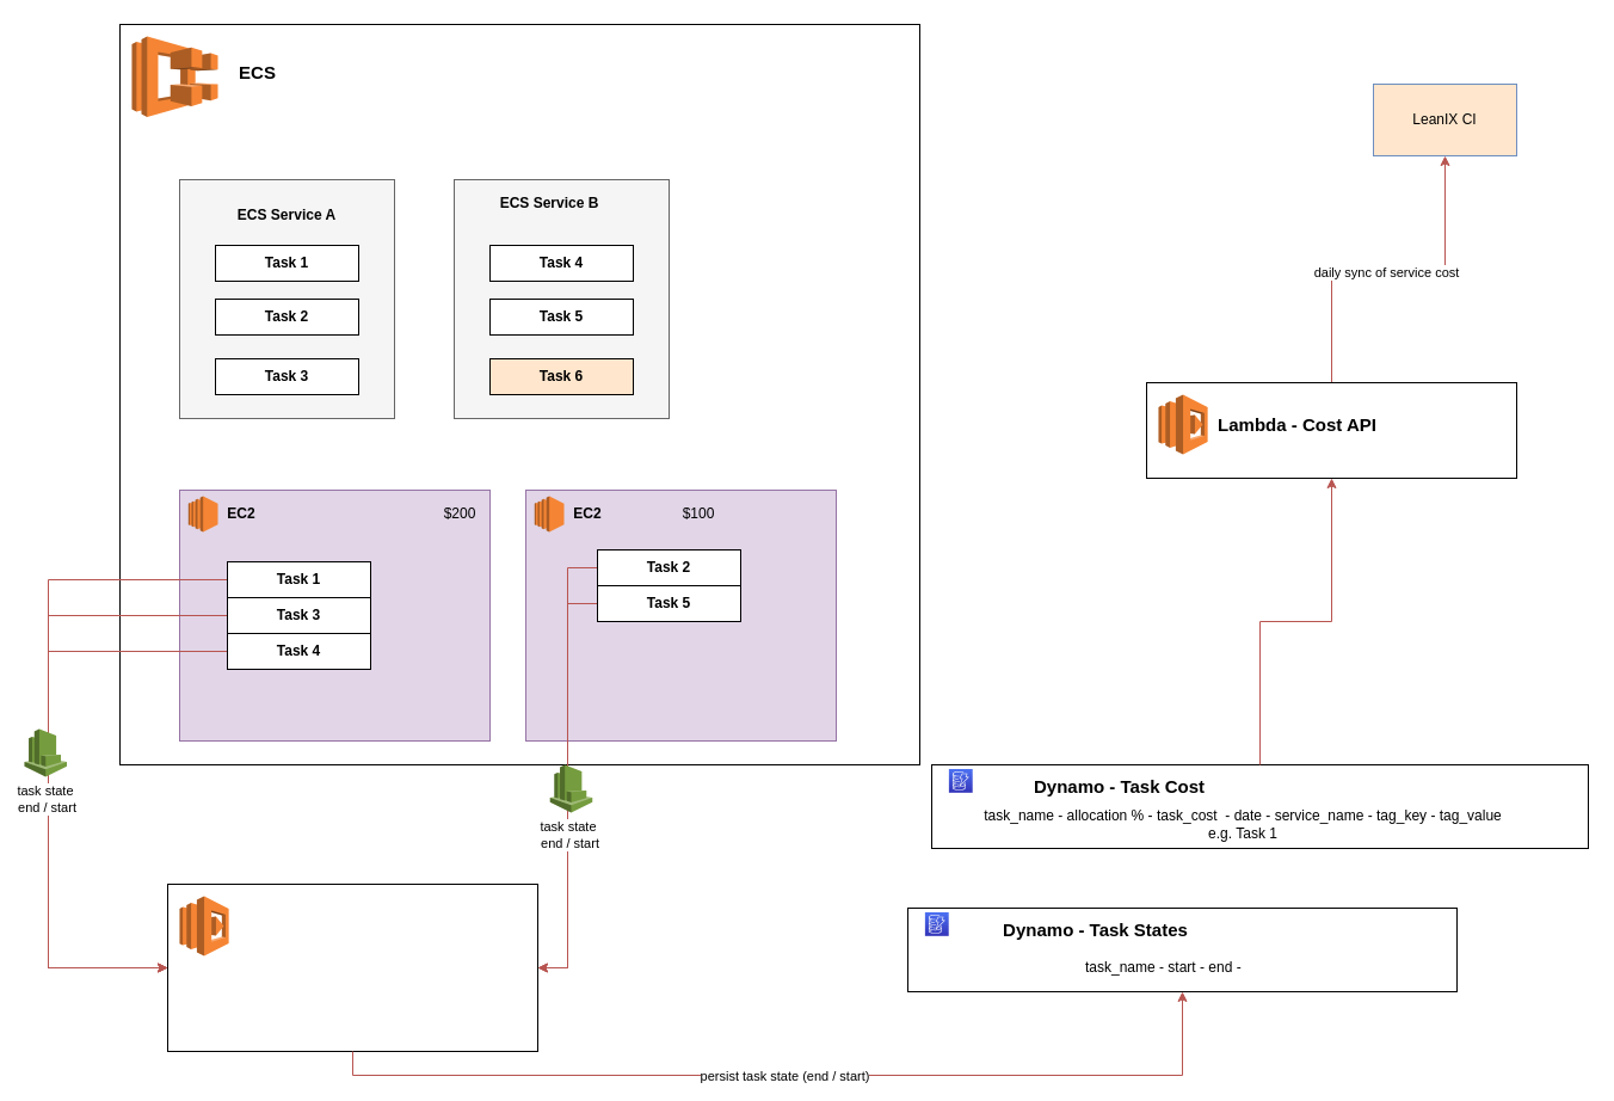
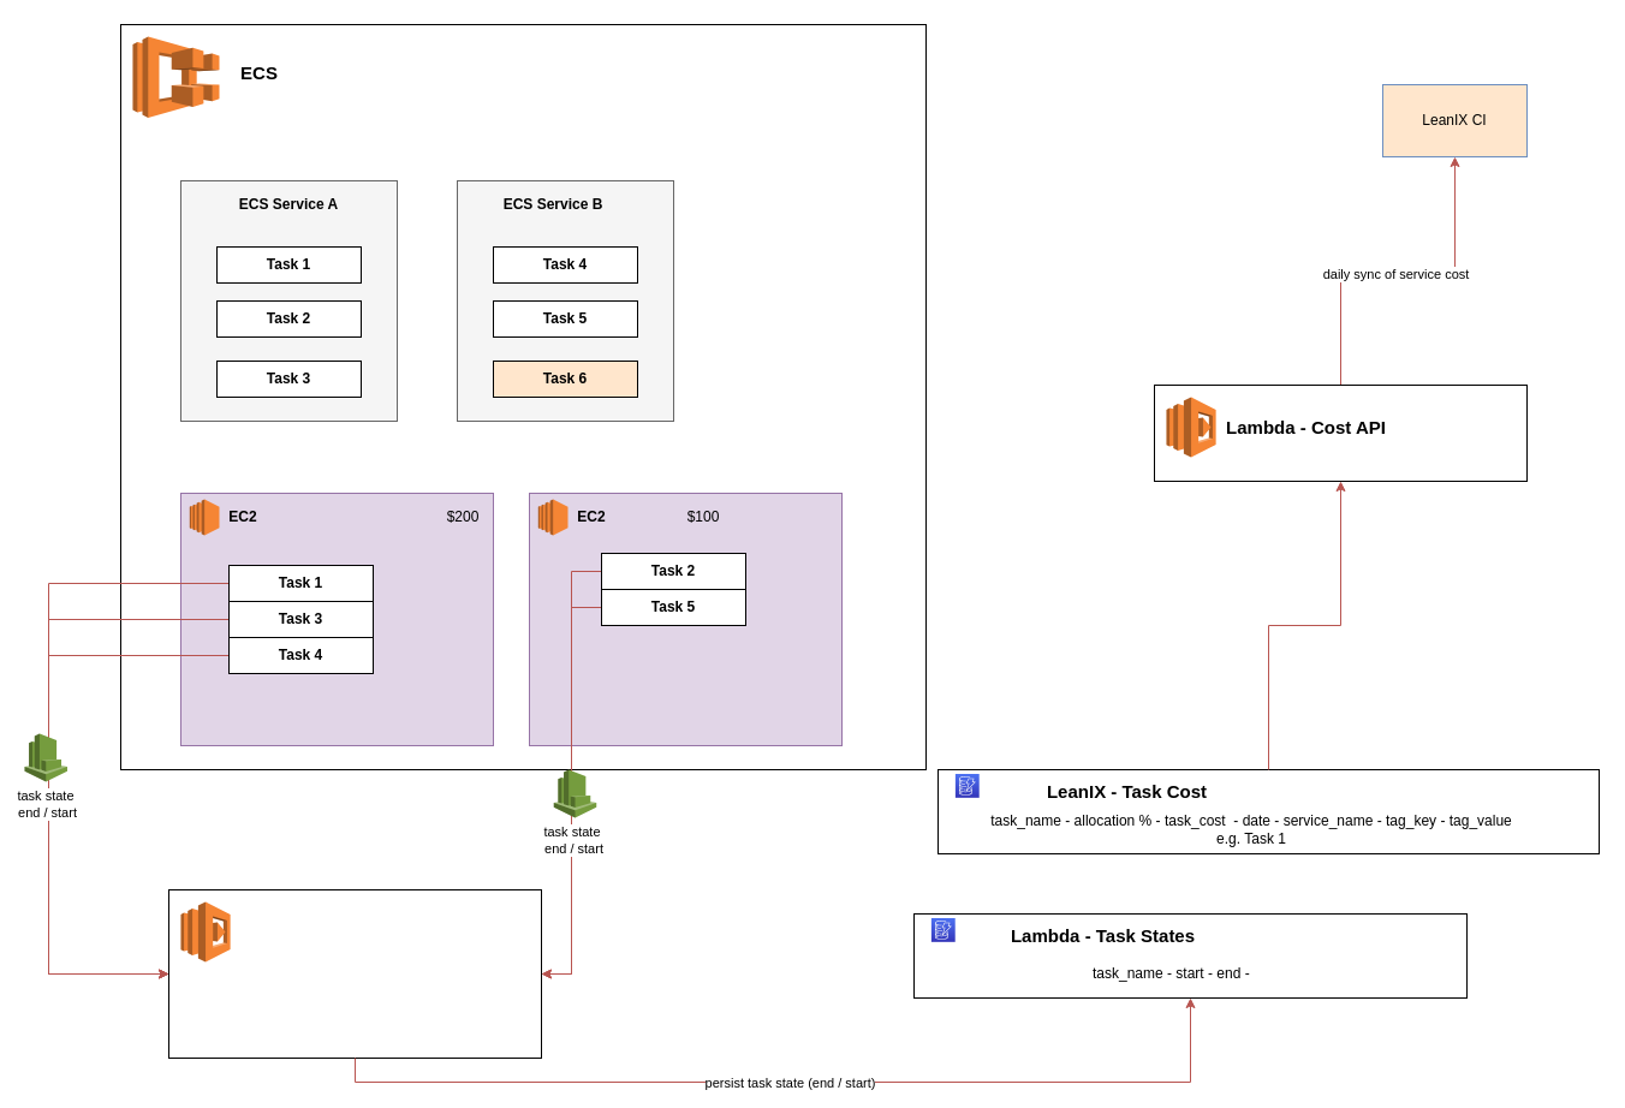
  <mxCell id="0" />
  <mxCell id="1" parent="0" />
  <mxCell id="2" value="" style="rounded=0;whiteSpace=wrap;html=1;" parent="1" vertex="1"><mxGeometry x="100" y="20" width="670" height="620" as="geometry" /></mxCell>
  <mxCell id="3" value="" style="outlineConnect=0;dashed=0;verticalLabelPosition=bottom;verticalAlign=top;align=center;html=1;shape=mxgraph.aws3.ecs;fillColor=#F58534;gradientColor=none;" parent="1" vertex="1"><mxGeometry x="110" y="30" width="72" height="67.5" as="geometry" /></mxCell>
  <mxCell id="4" value="&lt;font style=&quot;font-size: 15px&quot;&gt;&lt;b&gt;ECS&lt;/b&gt;&lt;/font&gt;" style="text;html=1;align=center;verticalAlign=middle;resizable=0;points=[];autosize=1;strokeColor=none;" parent="1" vertex="1"><mxGeometry x="190" y="50" width="50" height="20" as="geometry" /></mxCell>
  <mxCell id="5" value="" style="rounded=0;whiteSpace=wrap;html=1;fillColor=#f5f5f5;strokeColor=#666666;fontColor=#333333;fontStyle=1" parent="1" vertex="1"><mxGeometry x="150" y="150" width="180" height="200" as="geometry" /></mxCell>
  <mxCell id="6" value="Task 1" style="rounded=0;whiteSpace=wrap;html=1;fontStyle=1" parent="1" vertex="1"><mxGeometry x="180" y="205" width="120" height="30" as="geometry" /></mxCell>
  <mxCell id="7" value="Task 2" style="rounded=0;whiteSpace=wrap;html=1;fontStyle=1" parent="1" vertex="1"><mxGeometry x="180" y="250" width="120" height="30" as="geometry" /></mxCell>
  <mxCell id="8" value="Task 3" style="rounded=0;whiteSpace=wrap;html=1;fontStyle=1" parent="1" vertex="1"><mxGeometry x="180" y="300" width="120" height="30" as="geometry" /></mxCell>
  <mxCell id="9" value="" style="rounded=0;whiteSpace=wrap;html=1;fillColor=#e1d5e7;strokeColor=#9673a6;" parent="1" vertex="1"><mxGeometry x="150" y="410" width="260" height="210" as="geometry" /></mxCell>
  <mxCell id="10" value="EC2" style="text;html=1;strokeColor=none;fillColor=none;align=center;verticalAlign=middle;whiteSpace=wrap;rounded=0;fontStyle=1" parent="1" vertex="1"><mxGeometry x="182" y="420" width="40" height="20" as="geometry" /></mxCell>
  <mxCell id="11" value="" style="outlineConnect=0;dashed=0;verticalLabelPosition=bottom;verticalAlign=top;align=center;html=1;shape=mxgraph.aws3.ec2;fillColor=#F58534;gradientColor=none;" parent="1" vertex="1"><mxGeometry x="157.32" y="415" width="24.68" height="30" as="geometry" /></mxCell>
  <mxCell id="12" value="" style="rounded=0;whiteSpace=wrap;html=1;fillColor=#e1d5e7;strokeColor=#9673a6;" parent="1" vertex="1"><mxGeometry x="440" y="410" width="260" height="210" as="geometry" /></mxCell>
  <mxCell id="13" value="EC2" style="text;html=1;strokeColor=none;fillColor=none;align=center;verticalAlign=middle;whiteSpace=wrap;rounded=0;fontStyle=1" parent="1" vertex="1"><mxGeometry x="472" y="420" width="40" height="20" as="geometry" /></mxCell>
  <mxCell id="14" value="" style="outlineConnect=0;dashed=0;verticalLabelPosition=bottom;verticalAlign=top;align=center;html=1;shape=mxgraph.aws3.ec2;fillColor=#F58534;gradientColor=none;" parent="1" vertex="1"><mxGeometry x="447.32" y="415" width="24.68" height="30" as="geometry" /></mxCell>
  <mxCell id="15" value="" style="rounded=0;whiteSpace=wrap;html=1;fillColor=#f5f5f5;strokeColor=#666666;fontColor=#333333;fontStyle=1" parent="1" vertex="1"><mxGeometry x="380" y="150" width="180" height="200" as="geometry" /></mxCell>
  <mxCell id="16" value="Task 4" style="rounded=0;whiteSpace=wrap;html=1;fontStyle=1" parent="1" vertex="1"><mxGeometry x="410" y="205" width="120" height="30" as="geometry" /></mxCell>
  <mxCell id="17" value="Task 5" style="rounded=0;whiteSpace=wrap;html=1;fontStyle=1" parent="1" vertex="1"><mxGeometry x="410" y="250" width="120" height="30" as="geometry" /></mxCell>
  <mxCell id="18" value="Task 6" style="rounded=0;whiteSpace=wrap;html=1;fontStyle=1;fillColor=#ffe6cc;" parent="1" vertex="1"><mxGeometry x="410" y="300" width="120" height="30" as="geometry" /></mxCell>
- <mxCell id="19" value="ECS Service A" style="text;html=1;strokeColor=none;fillColor=none;align=center;verticalAlign=middle;whiteSpace=wrap;rounded=0;fontStyle=1" parent="1" vertex="1"><mxGeometry x="175" y="170" width="130" height="20" as="geometry" /></mxCell>
+ <mxCell id="19" value="ECS Service A" style="text;html=1;strokeColor=none;fillColor=none;align=center;verticalAlign=middle;whiteSpace=wrap;rounded=0;fontStyle=1" parent="1" vertex="1"><mxGeometry x="175" y="160" width="130" height="20" as="geometry" /></mxCell>
  <mxCell id="20" value="ECS Service B" style="text;html=1;strokeColor=none;fillColor=none;align=center;verticalAlign=middle;whiteSpace=wrap;rounded=0;fontStyle=1" parent="1" vertex="1"><mxGeometry x="395" y="160" width="130" height="20" as="geometry" /></mxCell>
  <mxCell id="21" style="edgeStyle=orthogonalEdgeStyle;rounded=0;orthogonalLoop=1;jettySize=auto;html=1;entryX=0;entryY=0.5;entryDx=0;entryDy=0;fillColor=#f8cecc;strokeColor=#B85450;" edge="1" parent="1" source="22" target="41"><mxGeometry relative="1" as="geometry"><Array as="points"><mxPoint x="40" y="485" /><mxPoint x="40" y="810" /></Array></mxGeometry></mxCell>
  <mxCell id="22" value="Task 1" style="rounded=0;whiteSpace=wrap;html=1;fontStyle=1" parent="1" vertex="1"><mxGeometry x="190" y="470" width="120" height="30" as="geometry" /></mxCell>
  <mxCell id="23" style="edgeStyle=orthogonalEdgeStyle;rounded=0;orthogonalLoop=1;jettySize=auto;html=1;entryX=1;entryY=0.5;entryDx=0;entryDy=0;strokeColor=#B85450;" edge="1" parent="1" source="24" target="41"><mxGeometry relative="1" as="geometry" /></mxCell>
  <mxCell id="24" value="Task 2" style="rounded=0;whiteSpace=wrap;html=1;fontStyle=1" parent="1" vertex="1"><mxGeometry x="500" y="460" width="120" height="30" as="geometry" /></mxCell>
  <mxCell id="25" style="edgeStyle=orthogonalEdgeStyle;rounded=0;orthogonalLoop=1;jettySize=auto;html=1;entryX=0;entryY=0.5;entryDx=0;entryDy=0;strokeColor=#B85450;" edge="1" parent="1" source="26" target="41"><mxGeometry relative="1" as="geometry"><Array as="points"><mxPoint x="40" y="515" /><mxPoint x="40" y="810" /></Array></mxGeometry></mxCell>
  <mxCell id="26" value="Task 3" style="rounded=0;whiteSpace=wrap;html=1;fontStyle=1" parent="1" vertex="1"><mxGeometry x="190" y="500" width="120" height="30" as="geometry" /></mxCell>
  <mxCell id="27" style="edgeStyle=orthogonalEdgeStyle;rounded=0;orthogonalLoop=1;jettySize=auto;html=1;entryX=0;entryY=0.5;entryDx=0;entryDy=0;strokeColor=#B85450;" edge="1" parent="1" source="29" target="41"><mxGeometry relative="1" as="geometry"><Array as="points"><mxPoint x="40" y="545" /><mxPoint x="40" y="810" /></Array></mxGeometry></mxCell>
  <mxCell id="28" value="task state&amp;nbsp;&lt;br&gt;end / start" style="edgeLabel;html=1;align=center;verticalAlign=middle;resizable=0;points=[];" vertex="1" connectable="0" parent="27"><mxGeometry x="0.06" y="-2" relative="1" as="geometry"><mxPoint as="offset" /></mxGeometry></mxCell>
  <mxCell id="29" value="Task 4" style="rounded=0;whiteSpace=wrap;html=1;fontStyle=1" parent="1" vertex="1"><mxGeometry x="190" y="530" width="120" height="30" as="geometry" /></mxCell>
  <mxCell id="30" style="edgeStyle=orthogonalEdgeStyle;rounded=0;orthogonalLoop=1;jettySize=auto;html=1;entryX=1;entryY=0.5;entryDx=0;entryDy=0;strokeColor=#B85450;" edge="1" parent="1" source="32" target="41"><mxGeometry relative="1" as="geometry" /></mxCell>
  <mxCell id="31" value="task state&amp;nbsp;&lt;br&gt;end / start" style="edgeLabel;html=1;align=center;verticalAlign=middle;resizable=0;points=[];" vertex="1" connectable="0" parent="30"><mxGeometry x="0.228" y="1" relative="1" as="geometry"><mxPoint as="offset" /></mxGeometry></mxCell>
  <mxCell id="32" value="Task 5" style="rounded=0;whiteSpace=wrap;html=1;fontStyle=1" parent="1" vertex="1"><mxGeometry x="500" y="490" width="120" height="30" as="geometry" /></mxCell>
  <mxCell id="33" value="$100" style="text;html=1;strokeColor=none;fillColor=none;align=center;verticalAlign=middle;whiteSpace=wrap;rounded=0;" parent="1" vertex="1"><mxGeometry x="565" y="420" width="40" height="20" as="geometry" /></mxCell>
  <mxCell id="34" value="$200" style="text;html=1;strokeColor=none;fillColor=none;align=center;verticalAlign=middle;whiteSpace=wrap;rounded=0;" parent="1" vertex="1"><mxGeometry x="365" y="420" width="40" height="20" as="geometry" /></mxCell>
  <mxCell id="35" value="" style="group" vertex="1" connectable="0" parent="1"><mxGeometry x="760" y="760" width="460" height="70" as="geometry" /></mxCell>
  <mxCell id="36" value="" style="rounded=0;whiteSpace=wrap;html=1;" parent="35" vertex="1"><mxGeometry width="460" height="70" as="geometry" /></mxCell>
  <mxCell id="37" value="" style="points=[[0,0,0],[0.25,0,0],[0.5,0,0],[0.75,0,0],[1,0,0],[0,1,0],[0.25,1,0],[0.5,1,0],[0.75,1,0],[1,1,0],[0,0.25,0],[0,0.5,0],[0,0.75,0],[1,0.25,0],[1,0.5,0],[1,0.75,0]];outlineConnect=0;fontColor=#232F3E;gradientColor=#4D72F3;gradientDirection=north;fillColor=#3334B9;strokeColor=#ffffff;dashed=0;verticalLabelPosition=bottom;verticalAlign=top;align=center;html=1;fontSize=12;fontStyle=0;aspect=fixed;shape=mxgraph.aws4.resourceIcon;resIcon=mxgraph.aws4.dynamodb;" parent="35" vertex="1"><mxGeometry x="14.375" y="3.5" width="19.833" height="19.833" as="geometry" /></mxCell>
- <mxCell id="38" value="&lt;font style=&quot;font-size: 15px&quot;&gt;&lt;b&gt;Dynamo - Task States&lt;/b&gt;&lt;/font&gt;" style="text;html=1;align=center;verticalAlign=middle;resizable=0;points=[];autosize=1;strokeColor=none;" parent="35" vertex="1"><mxGeometry x="71.875" y="7.583" width="170" height="20" as="geometry" /></mxCell>
+ <mxCell id="38" value="&lt;font style=&quot;font-size: 15px&quot;&gt;&lt;b&gt;Lambda - Task States&lt;/b&gt;&lt;/font&gt;" style="text;html=1;align=center;verticalAlign=middle;resizable=0;points=[];autosize=1;strokeColor=none;" parent="35" vertex="1"><mxGeometry x="71.875" y="7.583" width="170" height="20" as="geometry" /></mxCell>
  <mxCell id="39" value="task_name - start - end -&amp;nbsp;" style="text;html=1;strokeColor=none;fillColor=none;align=center;verticalAlign=middle;whiteSpace=wrap;rounded=0;" vertex="1" parent="35"><mxGeometry x="21.88" y="40" width="388.12" height="20" as="geometry" /></mxCell>
  <mxCell id="40" value="" style="group" vertex="1" connectable="0" parent="1"><mxGeometry x="140" y="740" width="310" height="140" as="geometry" /></mxCell>
  <mxCell id="41" value="" style="rounded=0;whiteSpace=wrap;html=1;" parent="40" vertex="1"><mxGeometry width="310" height="140" as="geometry" /></mxCell>
  <mxCell id="42" value="" style="outlineConnect=0;dashed=0;verticalLabelPosition=bottom;verticalAlign=top;align=center;html=1;shape=mxgraph.aws3.lambda;fillColor=#F58534;gradientColor=none;" parent="40" vertex="1"><mxGeometry x="10" y="10" width="41.13" height="50" as="geometry" /></mxCell>
  <mxCell id="43" style="edgeStyle=orthogonalEdgeStyle;rounded=0;orthogonalLoop=1;jettySize=auto;html=1;entryX=0.5;entryY=1;entryDx=0;entryDy=0;strokeColor=#B85450;" edge="1" parent="1" source="41" target="36"><mxGeometry relative="1" as="geometry"><Array as="points"><mxPoint x="295" y="900" /><mxPoint x="990" y="900" /></Array></mxGeometry></mxCell>
  <mxCell id="44" value="persist task state (end / start)" style="edgeLabel;html=1;align=center;verticalAlign=middle;resizable=0;points=[];" vertex="1" connectable="0" parent="43"><mxGeometry x="-0.029" relative="1" as="geometry"><mxPoint as="offset" /></mxGeometry></mxCell>
  <mxCell id="45" value="" style="outlineConnect=0;dashed=0;verticalLabelPosition=bottom;verticalAlign=top;align=center;html=1;shape=mxgraph.aws3.cloudwatch;fillColor=#759C3E;gradientColor=none;" vertex="1" parent="1"><mxGeometry x="20" y="610" width="35.49" height="40" as="geometry" /></mxCell>
  <mxCell id="46" value="" style="outlineConnect=0;dashed=0;verticalLabelPosition=bottom;verticalAlign=top;align=center;html=1;shape=mxgraph.aws3.cloudwatch;fillColor=#759C3E;gradientColor=none;" vertex="1" parent="1"><mxGeometry x="460.26" y="640" width="35.49" height="40" as="geometry" /></mxCell>
  <mxCell id="47" value="" style="group" vertex="1" connectable="0" parent="1"><mxGeometry x="780" y="640" width="550" height="70" as="geometry" /></mxCell>
  <mxCell id="48" value="" style="rounded=0;whiteSpace=wrap;html=1;" vertex="1" parent="47"><mxGeometry width="550" height="70" as="geometry" /></mxCell>
  <mxCell id="49" value="" style="points=[[0,0,0],[0.25,0,0],[0.5,0,0],[0.75,0,0],[1,0,0],[0,1,0],[0.25,1,0],[0.5,1,0],[0.75,1,0],[1,1,0],[0,0.25,0],[0,0.5,0],[0,0.75,0],[1,0.25,0],[1,0.5,0],[1,0.75,0]];outlineConnect=0;fontColor=#232F3E;gradientColor=#4D72F3;gradientDirection=north;fillColor=#3334B9;strokeColor=#ffffff;dashed=0;verticalLabelPosition=bottom;verticalAlign=top;align=center;html=1;fontSize=12;fontStyle=0;aspect=fixed;shape=mxgraph.aws4.resourceIcon;resIcon=mxgraph.aws4.dynamodb;" vertex="1" parent="47"><mxGeometry x="14.375" y="3.5" width="19.833" height="19.833" as="geometry" /></mxCell>
- <mxCell id="50" value="&lt;font style=&quot;font-size: 15px&quot;&gt;&lt;b&gt;Dynamo - Task Cost&lt;/b&gt;&lt;/font&gt;" style="text;html=1;align=center;verticalAlign=middle;resizable=0;points=[];autosize=1;strokeColor=none;" vertex="1" parent="47"><mxGeometry x="76.875" y="7.583" width="160" height="20" as="geometry" /></mxCell>
+ <mxCell id="50" value="&lt;font style=&quot;font-size: 15px&quot;&gt;&lt;b&gt;LeanIX - Task Cost&lt;/b&gt;&lt;/font&gt;" style="text;html=1;align=center;verticalAlign=middle;resizable=0;points=[];autosize=1;strokeColor=none;" vertex="1" parent="47"><mxGeometry x="76.875" y="7.583" width="160" height="20" as="geometry" /></mxCell>
  <mxCell id="51" value="task_name - allocation % - task_cost&amp;nbsp; - date - service_name - tag_key - tag_value&lt;br&gt;e.g. Task 1" style="text;html=1;strokeColor=none;fillColor=none;align=center;verticalAlign=middle;whiteSpace=wrap;rounded=0;" vertex="1" parent="47"><mxGeometry x="31.88" y="40" width="458.12" height="20" as="geometry" /></mxCell>
  <mxCell id="52" style="edgeStyle=orthogonalEdgeStyle;rounded=0;orthogonalLoop=1;jettySize=auto;html=1;strokeColor=#B85450;" edge="1" parent="1" source="48" target="56"><mxGeometry relative="1" as="geometry" /></mxCell>
  <mxCell id="53" value="LeanIX CI" style="rounded=0;whiteSpace=wrap;html=1;fillColor=#ffe6cc;strokeColor=#6c8ebf;" vertex="1" parent="1"><mxGeometry x="1150" y="70" width="120" height="60" as="geometry" /></mxCell>
  <mxCell id="54" style="edgeStyle=orthogonalEdgeStyle;rounded=0;orthogonalLoop=1;jettySize=auto;html=1;entryX=0.5;entryY=1;entryDx=0;entryDy=0;strokeColor=#B85450;exitX=0.5;exitY=0;exitDx=0;exitDy=0;" edge="1" parent="1" source="56" target="53"><mxGeometry relative="1" as="geometry" /></mxCell>
  <mxCell id="55" value="daily sync of service cost" style="edgeLabel;html=1;align=center;verticalAlign=middle;resizable=0;points=[];" vertex="1" connectable="0" parent="54"><mxGeometry x="-0.017" y="-2" relative="1" as="geometry"><mxPoint as="offset" /></mxGeometry></mxCell>
  <mxCell id="56" value="" style="rounded=0;whiteSpace=wrap;html=1;" vertex="1" parent="1"><mxGeometry x="960" y="320" width="310" height="80" as="geometry" /></mxCell>
  <mxCell id="57" value="" style="outlineConnect=0;dashed=0;verticalLabelPosition=bottom;verticalAlign=top;align=center;html=1;shape=mxgraph.aws3.lambda;fillColor=#F58534;gradientColor=none;" vertex="1" parent="1"><mxGeometry x="970" y="330" width="41.13" height="50" as="geometry" /></mxCell>
  <mxCell id="58" value="&lt;font style=&quot;font-size: 15px&quot;&gt;&lt;b&gt;Lambda - Cost API&lt;/b&gt;&lt;/font&gt;" style="text;html=1;align=center;verticalAlign=middle;resizable=0;points=[];autosize=1;strokeColor=none;" vertex="1" parent="1"><mxGeometry x="1011.13" y="345" width="150" height="20" as="geometry" /></mxCell>
